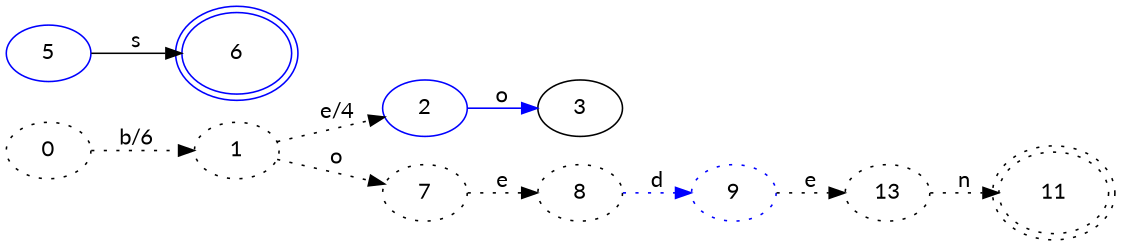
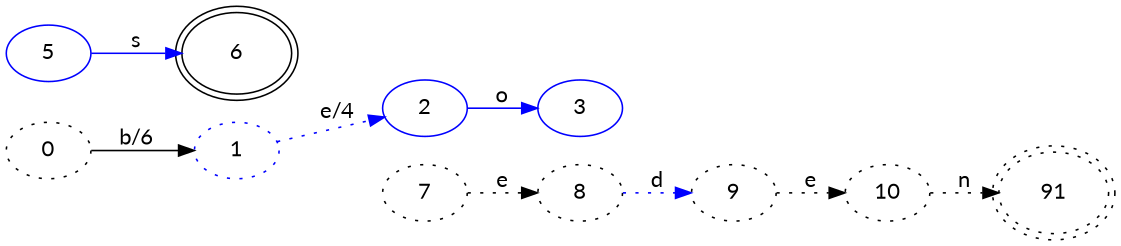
  digraph {
    fontname=Lato
    labeljust=l
    labelloc=l
    rankdir=LR
    node [fontname=Lato style=dotted]
    edge [fontname=Lato style=dotted]
    0
-   1
+   1 [color=blue]
    2 [color=blue style=""]
    7
-   3 [color=black style=""]
+   3 [color=blue style=""]
    8
    5 [color=blue style=""]
-   6 [color=blue peripheries=2 style=""]
-   9 [color=blue]
-   10 [label=13]
-   11 [peripheries=2]
-   0 -> 1 [label="b/6"]
-   1 -> 2 [label="e/4"]
-   1 -> 7 [label=o]
+   6 [color=black peripheries=2 style=""]
+   9
+   10
+   11 [peripheries=2 label=91]
+   0 -> 1 [label="b/6" style=solid]
+   1 -> 2 [label="e/4" color=blue]
    2 -> 3 [color=blue label=o style=""]
    7 -> 8 [label=e]
    8 -> 9 [color=blue label=d]
-   5 -> 6 [color=black label=s style=""]
+   5 -> 6 [color=blue label=s style=""]
    9 -> 10 [label=e]
    10 -> 11 [label=n]
  }
